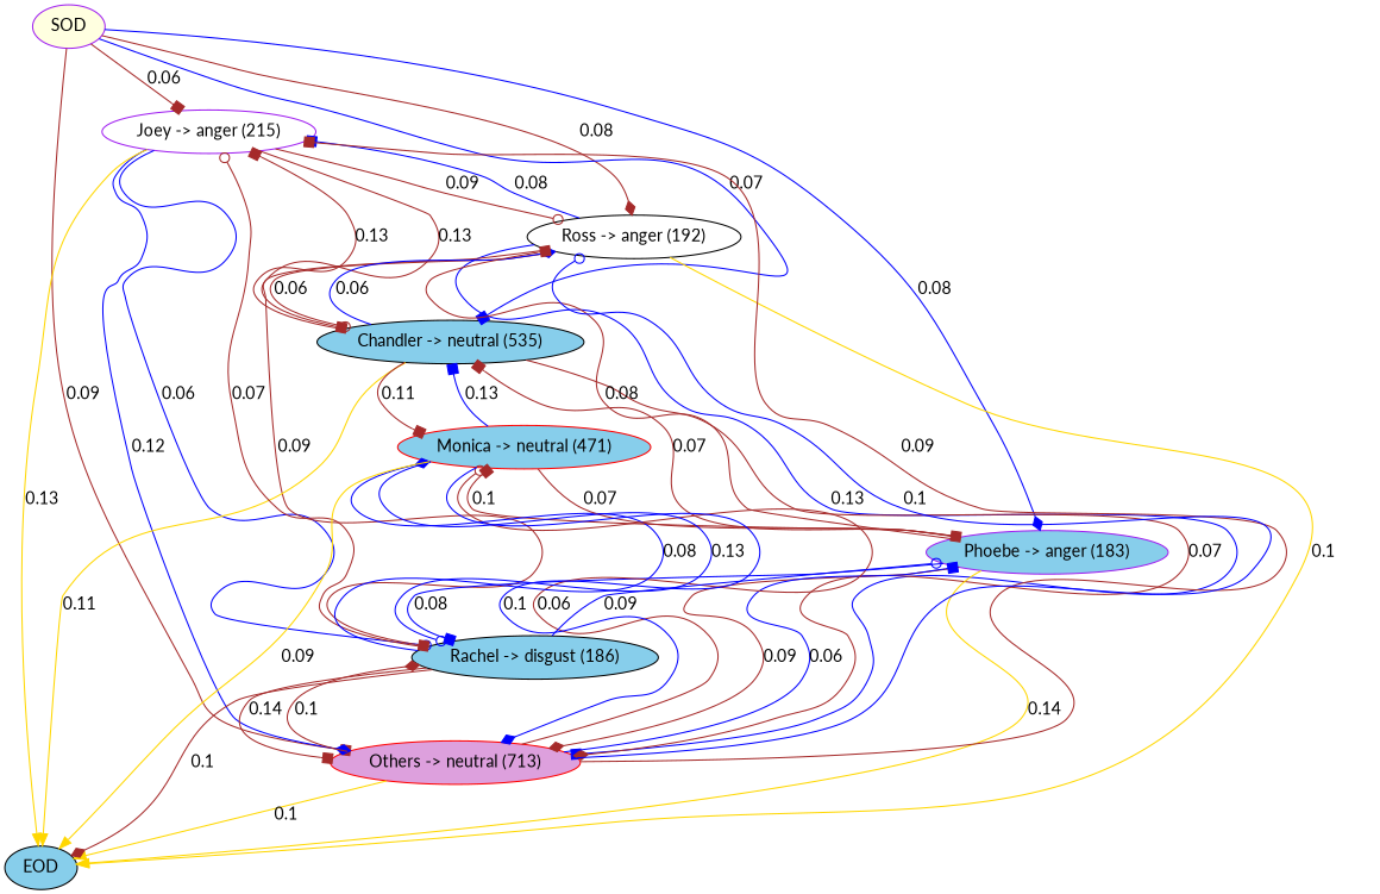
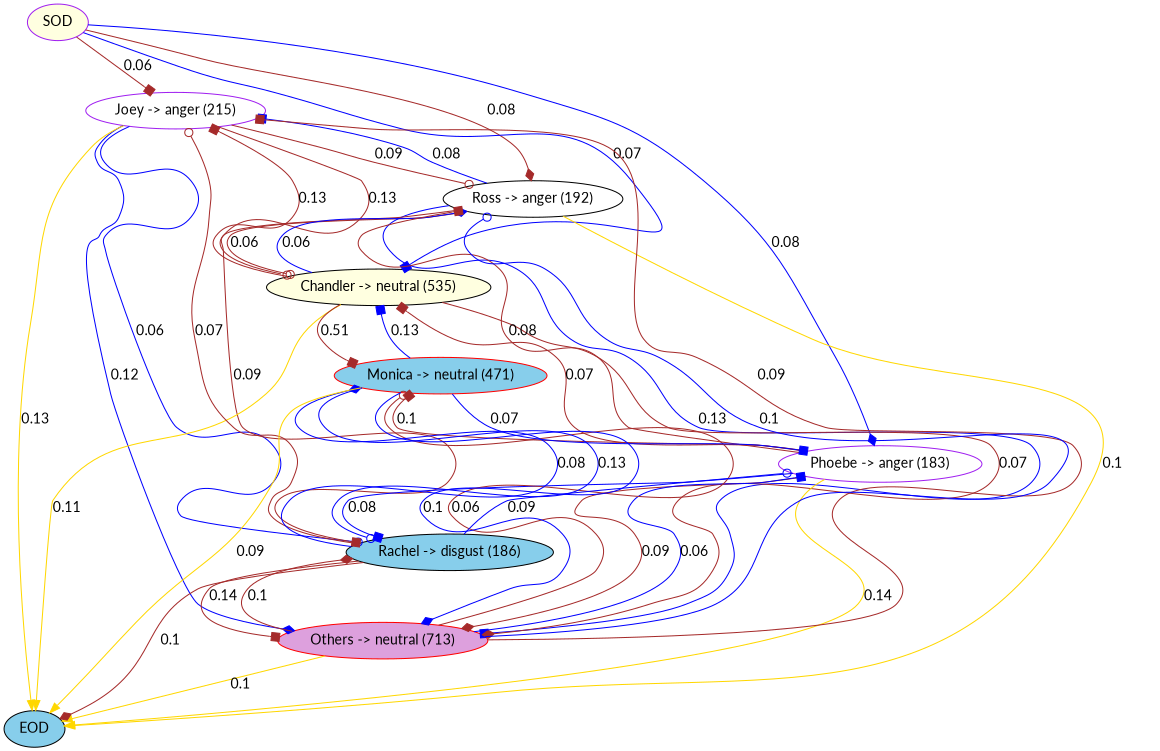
  digraph {
    fontname=Lato
    node [color=black fillcolor=white fontname=Lato style=filled]
    edge [arrowhead=box color=brown fontname=Lato sentiment=1.0 std_max="#328332" std_min="#328332" weight=0.08]
    SOD [color=purple fillcolor=lightyellow]
    "Joey -> anger (215)" [color=purple]
    "Ross -> anger (192)"
-   "Chandler -> neutral (535)" [fillcolor=skyblue]
-   "Phoebe -> anger (183)" [color=purple fillcolor=skyblue]
+   "Chandler -> neutral (535)" [fillcolor=lightyellow]
+   "Phoebe -> anger (183)" [color=purple]
    "Others -> neutral (713)" [color=red fillcolor=plum]
    "Rachel -> disgust (186)" [fillcolor=skyblue]
    EOD [fillcolor=skyblue]
    "Monica -> neutral (471)" [color=red fillcolor=skyblue]
    SOD -> "Joey -> anger (215)" [label=0.06 weight=0.06]
    SOD -> "Ross -> anger (192)" [arrowhead=diamond label=0.08]
    SOD -> "Chandler -> neutral (535)" [color=blue label=0.07 weight=0.07]
    SOD -> "Phoebe -> anger (183)" [arrowhead=diamond color=blue label=0.08]
-   SOD -> "Others -> neutral (713)" [label=0.09 weight=0.09]
    "Joey -> anger (215)" -> "Ross -> anger (192)" [arrowhead=odot label=0.09 weight=0.09]
-   "Joey -> anger (215)" -> "Chandler -> neutral (535)" [label=0.13 weight=0.13]
+   "Joey -> anger (215)" -> "Chandler -> neutral (535)" [arrowhead=odot label=0.13 weight=0.13]
    "Joey -> anger (215)" -> "Others -> neutral (713)" [arrowhead=diamond color=blue label=0.12 weight=0.12]
    "Joey -> anger (215)" -> "Rachel -> disgust (186)" [arrowhead=odot color=blue label=0.06 weight=0.06]
    "Joey -> anger (215)" -> EOD [color=gold label=0.13 sentiment=0.5 std_max=gold std_min=gold weight=0.13 arrowhead=""]
    "Ross -> anger (192)" -> "Joey -> anger (215)" [color=blue label=0.08]
    "Ross -> anger (192)" -> "Chandler -> neutral (535)" [arrowhead=odot label=0.06 weight=0.06]
    "Ross -> anger (192)" -> "Others -> neutral (713)" [color=blue label=0.13 weight=0.13]
    "Ross -> anger (192)" -> "Rachel -> disgust (186)" [label=0.09 weight=0.09]
    "Ross -> anger (192)" -> EOD [color=gold label=0.1 sentiment=0.5 std_max=gold std_min=gold weight=0.1 arrowhead=""]
    "Chandler -> neutral (535)" -> "Joey -> anger (215)" [label=0.13 weight=0.13]
    "Chandler -> neutral (535)" -> "Ross -> anger (192)" [arrowhead=diamond color=blue label=0.06 weight=0.06]
    "Chandler -> neutral (535)" -> "Others -> neutral (713)" [arrowhead=diamond label=0.07 weight=0.07]
    "Chandler -> neutral (535)" -> EOD [color=gold label=0.11 sentiment=0.5 std_max=gold std_min=gold weight=0.11 arrowhead=""]
-   "Chandler -> neutral (535)" -> "Monica -> neutral (471)" [label=0.11 weight=0.11]
+   "Chandler -> neutral (535)" -> "Monica -> neutral (471)" [label=0.51 weight=0.11]
    "Phoebe -> anger (183)" -> "Ross -> anger (192)" [label=0.08]
    "Phoebe -> anger (183)" -> "Chandler -> neutral (535)" [label=0.07 weight=0.07]
    "Phoebe -> anger (183)" -> "Others -> neutral (713)" [arrowhead=diamond label=0.09 weight=0.09]
    "Phoebe -> anger (183)" -> "Rachel -> disgust (186)" [color=blue label=0.08]
    "Phoebe -> anger (183)" -> EOD [color=gold label=0.14 sentiment=0.5 std_max=gold std_min=gold weight=0.14 arrowhead=""]
    "Phoebe -> anger (183)" -> "Monica -> neutral (471)" [label=0.1 weight=0.1]
    "Others -> neutral (713)" -> "Joey -> anger (215)" [label=0.09 weight=0.09]
    "Others -> neutral (713)" -> "Ross -> anger (192)" [arrowhead=odot color=blue label=0.1 weight=0.1]
    "Others -> neutral (713)" -> "Phoebe -> anger (183)" [color=blue label=0.06 weight=0.06]
    "Others -> neutral (713)" -> "Rachel -> disgust (186)" [arrowhead=diamond label=0.1 weight=0.1]
    "Others -> neutral (713)" -> EOD [color=gold label=0.1 sentiment=0.5 std_max=gold std_min=gold weight=0.1 arrowhead=""]
    "Others -> neutral (713)" -> "Monica -> neutral (471)" [arrowhead=odot label=0.06 weight=0.06]
    "Rachel -> disgust (186)" -> "Joey -> anger (215)" [arrowhead=odot label=0.07 weight=0.07]
    "Rachel -> disgust (186)" -> "Phoebe -> anger (183)" [arrowhead=odot color=blue label=0.09 weight=0.09]
    "Rachel -> disgust (186)" -> "Others -> neutral (713)" [label=0.14 weight=0.14]
    "Rachel -> disgust (186)" -> EOD [arrowhead=diamond label=0.1 weight=0.13]
    "Rachel -> disgust (186)" -> "Monica -> neutral (471)" [arrowhead=diamond color=blue label=0.08]
    "Monica -> neutral (471)" -> "Chandler -> neutral (535)" [color=blue label=0.13 weight=0.13]
-   "Monica -> neutral (471)" -> "Phoebe -> anger (183)" [label=0.07 weight=0.07]
+   "Monica -> neutral (471)" -> "Phoebe -> anger (183)" [color=blue label=0.07 weight=0.07]
    "Monica -> neutral (471)" -> "Others -> neutral (713)" [arrowhead=diamond color=blue label=0.1 weight=0.1]
    "Monica -> neutral (471)" -> "Rachel -> disgust (186)" [arrowhead=odot color=blue label=0.13]
    "Monica -> neutral (471)" -> EOD [color=gold label=0.09 sentiment=0.5 std_max=gold std_min=gold weight=0.09 arrowhead=""]
  }
